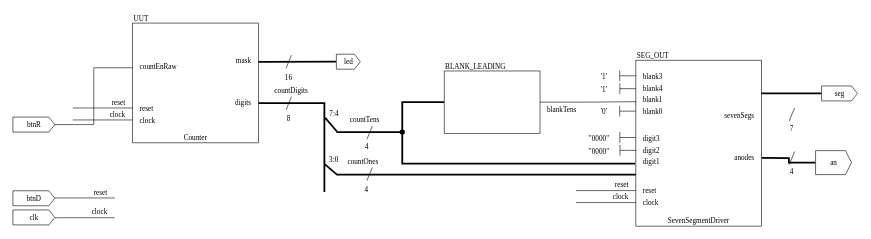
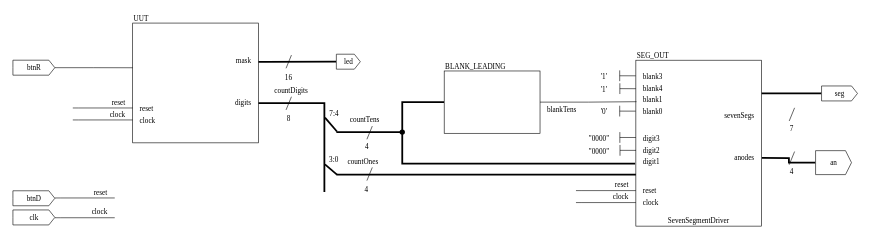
  <mxCell id="0" />
  <mxCell id="1" parent="0" />
  <mxCell id="2" style="edgeStyle=orthogonalEdgeStyle;rounded=0;orthogonalLoop=1;jettySize=auto;html=1;exitX=0;exitY=0.5;exitDx=0;exitDy=0;exitPerimeter=0;entryX=1;entryY=0.48;entryDx=0;entryDy=0;entryPerimeter=0;endArrow=none;endFill=0;strokeWidth=3;fontStyle=0" parent="1" source="77" edge="1"><mxGeometry relative="1" as="geometry"><mxPoint x="1270" y="262.96" as="targetPoint" /></mxGeometry></mxCell>
  <mxCell id="3" style="edgeStyle=orthogonalEdgeStyle;rounded=0;orthogonalLoop=1;jettySize=auto;html=1;exitX=0;exitY=0.5;exitDx=0;exitDy=0;exitPerimeter=0;entryX=0.952;entryY=0.217;entryDx=0;entryDy=0;entryPerimeter=0;endArrow=none;endFill=0;strokeWidth=3;fontStyle=0" parent="1" source="76" edge="1"><mxGeometry relative="1" as="geometry"><mxPoint x="1259.92" y="190.109" as="targetPoint" /></mxGeometry></mxCell>
  <mxCell id="4" value="" style="rounded=0;whiteSpace=wrap;html=1;fontStyle=0" parent="1" vertex="1"><mxGeometry x="220" y="38" width="210" height="200" as="geometry" /></mxCell>
  <mxCell id="5" value="UUT" style="text;html=1;align=left;verticalAlign=bottom;whiteSpace=wrap;rounded=0;fontFamily=Lucida Console;fontStyle=0" parent="1" vertex="1"><mxGeometry x="220" y="20" width="210" height="20" as="geometry" /></mxCell>
- <mxCell id="6" value="Counter" style="text;html=1;align=center;verticalAlign=bottom;whiteSpace=wrap;rounded=0;fontFamily=Lucida Console;fontStyle=0" parent="1" vertex="1"><mxGeometry x="220" y="218" width="210" height="20" as="geometry" /></mxCell>
- <mxCell id="7" value="countEnRaw" style="text;html=1;align=left;verticalAlign=bottom;whiteSpace=wrap;rounded=0;fontFamily=Lucida Console;fontStyle=0" parent="1" vertex="1"><mxGeometry x="230" y="100" width="50" height="20" as="geometry" /></mxCell>
  <mxCell id="8" value="clock" style="text;html=1;align=left;verticalAlign=bottom;whiteSpace=wrap;rounded=0;fontFamily=Lucida Console;fontStyle=0" parent="1" vertex="1"><mxGeometry x="230" y="190" width="50" height="20" as="geometry" /></mxCell>
  <mxCell id="9" value="reset" style="text;html=1;align=left;verticalAlign=bottom;whiteSpace=wrap;rounded=0;fontFamily=Lucida Console;fontStyle=0" parent="1" vertex="1"><mxGeometry x="230" y="170" width="50" height="20" as="geometry" /></mxCell>
  <mxCell id="10" value="" style="endArrow=none;html=1;rounded=0;fontStyle=0" parent="1" edge="1"><mxGeometry width="50" height="50" relative="1" as="geometry"><mxPoint x="120" y="179.75" as="sourcePoint" /><mxPoint x="220" y="179.75" as="targetPoint" /><Array as="points"><mxPoint x="130" y="179.75" /></Array></mxGeometry></mxCell>
  <mxCell id="11" value="reset" style="text;html=1;align=right;verticalAlign=bottom;whiteSpace=wrap;rounded=0;fontFamily=Lucida Console;fontStyle=0" parent="1" vertex="1"><mxGeometry x="140" y="159.75" width="70" height="20" as="geometry" /></mxCell>
  <mxCell id="12" value="" style="endArrow=none;html=1;rounded=0;fontStyle=0" parent="1" edge="1"><mxGeometry width="50" height="50" relative="1" as="geometry"><mxPoint x="120" y="199.75" as="sourcePoint" /><mxPoint x="220" y="199.75" as="targetPoint" /><Array as="points"><mxPoint x="130" y="199.75" /></Array></mxGeometry></mxCell>
  <mxCell id="13" value="clock" style="text;html=1;align=right;verticalAlign=bottom;whiteSpace=wrap;rounded=0;fontFamily=Lucida Console;fontStyle=0" parent="1" vertex="1"><mxGeometry x="140" y="179.75" width="70" height="20" as="geometry" /></mxCell>
  <mxCell id="14" value="digits" style="text;html=1;align=right;verticalAlign=bottom;whiteSpace=wrap;rounded=0;fontFamily=Lucida Console;fontStyle=0" parent="1" vertex="1"><mxGeometry x="370" y="160" width="50" height="20" as="geometry" /></mxCell>
  <mxCell id="15" value="mask" style="text;html=1;align=right;verticalAlign=bottom;whiteSpace=wrap;rounded=0;fontFamily=Lucida Console;fontStyle=0" parent="1" vertex="1"><mxGeometry x="370" y="90" width="50" height="20" as="geometry" /></mxCell>
- <mxCell id="16" value="btnR" style="html=1;shadow=0;dashed=0;align=center;verticalAlign=middle;shape=mxgraph.arrows2.arrow;dy=0;dx=10;notch=0;fontFamily=Lucida Console;fontStyle=0" parent="1" vertex="1"><mxGeometry x="20" y="195" width="70" height="25" as="geometry" /></mxCell>
+ <mxCell id="16" value="btnR" style="html=1;shadow=0;dashed=0;align=center;verticalAlign=middle;shape=mxgraph.arrows2.arrow;dy=0;dx=10;notch=0;fontFamily=Lucida Console;fontStyle=0" parent="1" vertex="1"><mxGeometry x="20" y="100" width="70" height="25" as="geometry" /></mxCell>
  <mxCell id="17" style="edgeStyle=orthogonalEdgeStyle;rounded=0;orthogonalLoop=1;jettySize=auto;html=1;exitX=1;exitY=0.5;exitDx=0;exitDy=0;exitPerimeter=0;entryX=0;entryY=0.373;entryDx=0;entryDy=0;entryPerimeter=0;endArrow=none;endFill=0;fontStyle=0" parent="1" source="16" target="4" edge="1"><mxGeometry relative="1" as="geometry" /></mxCell>
  <mxCell id="18" value="" style="endArrow=none;html=1;rounded=0;fontStyle=0" parent="1" edge="1"><mxGeometry width="50" height="50" relative="1" as="geometry"><mxPoint x="90" y="330" as="sourcePoint" /><mxPoint x="190" y="330" as="targetPoint" /><Array as="points"><mxPoint x="100" y="330" /></Array></mxGeometry></mxCell>
  <mxCell id="19" value="reset" style="text;html=1;align=right;verticalAlign=bottom;whiteSpace=wrap;rounded=0;fontFamily=Lucida Console;fontStyle=0" parent="1" vertex="1"><mxGeometry x="110" y="310" width="70" height="20" as="geometry" /></mxCell>
  <mxCell id="20" value="" style="endArrow=none;html=1;rounded=0;fontStyle=0" parent="1" edge="1"><mxGeometry width="50" height="50" relative="1" as="geometry"><mxPoint x="90" y="363" as="sourcePoint" /><mxPoint x="190" y="363" as="targetPoint" /><Array as="points"><mxPoint x="100" y="363" /></Array></mxGeometry></mxCell>
  <mxCell id="21" value="clock" style="text;html=1;align=right;verticalAlign=bottom;whiteSpace=wrap;rounded=0;fontFamily=Lucida Console;fontStyle=0" parent="1" vertex="1"><mxGeometry x="110" y="343" width="70" height="20" as="geometry" /></mxCell>
  <mxCell id="22" value="btnD" style="html=1;shadow=0;dashed=0;align=center;verticalAlign=middle;shape=mxgraph.arrows2.arrow;dy=0;dx=10;notch=0;fontFamily=Lucida Console;fontStyle=0" parent="1" vertex="1"><mxGeometry x="20" y="318" width="70" height="25" as="geometry" /></mxCell>
  <mxCell id="23" value="clk" style="html=1;shadow=0;dashed=0;align=center;verticalAlign=middle;shape=mxgraph.arrows2.arrow;dy=0;dx=10;notch=0;fontFamily=Lucida Console;fontStyle=0" parent="1" vertex="1"><mxGeometry x="20" y="350" width="70" height="25" as="geometry" /></mxCell>
  <mxCell id="24" value="" style="endArrow=none;html=1;rounded=0;strokeWidth=3;edgeStyle=elbowEdgeStyle;fontStyle=0" parent="1" edge="1"><mxGeometry width="50" height="50" relative="1" as="geometry"><mxPoint x="430" y="171.57" as="sourcePoint" /><mxPoint x="540" y="320" as="targetPoint" /><Array as="points"><mxPoint x="540" y="250" /></Array></mxGeometry></mxCell>
  <mxCell id="25" value="countDigits" style="text;html=1;align=center;verticalAlign=bottom;whiteSpace=wrap;rounded=0;fontFamily=Lucida Console;fontStyle=0" parent="1" vertex="1"><mxGeometry x="430" y="140" width="110" height="20" as="geometry" /></mxCell>
  <mxCell id="26" value="8" style="text;html=1;align=center;verticalAlign=bottom;whiteSpace=wrap;rounded=0;fontFamily=Lucida Console;fontStyle=0" parent="1" vertex="1"><mxGeometry x="450" y="186.75" width="61" height="20" as="geometry" /></mxCell>
  <mxCell id="27" value="" style="endArrow=none;html=1;rounded=0;strokeWidth=3;entryX=0;entryY=0.5;entryDx=0;entryDy=0;entryPerimeter=0;fontStyle=0" parent="1" target="29" edge="1"><mxGeometry width="50" height="50" relative="1" as="geometry"><mxPoint x="430" y="102.82" as="sourcePoint" /><mxPoint x="530" y="102.82" as="targetPoint" /><Array as="points"><mxPoint x="440" y="102.82" /></Array></mxGeometry></mxCell>
  <mxCell id="28" value="16" style="text;html=1;align=center;verticalAlign=bottom;whiteSpace=wrap;rounded=0;fontFamily=Lucida Console;fontStyle=0" parent="1" vertex="1"><mxGeometry x="450" y="118" width="61" height="20" as="geometry" /></mxCell>
  <mxCell id="29" value="led" style="html=1;shadow=0;dashed=0;align=center;verticalAlign=middle;shape=mxgraph.arrows2.arrow;dy=0;dx=10;notch=0;fontFamily=Lucida Console;fontStyle=0" parent="1" vertex="1"><mxGeometry x="560" y="90" width="40" height="25" as="geometry" /></mxCell>
  <mxCell id="30" value="" style="endArrow=none;html=1;rounded=0;strokeWidth=3;fontStyle=0" parent="1" edge="1"><mxGeometry width="50" height="50" relative="1" as="geometry"><mxPoint x="541" y="196" as="sourcePoint" /><mxPoint x="561" y="219" as="targetPoint" /></mxGeometry></mxCell>
  <mxCell id="31" value="" style="endArrow=none;html=1;rounded=0;strokeWidth=3;fontStyle=0" parent="1" edge="1"><mxGeometry width="50" height="50" relative="1" as="geometry"><mxPoint x="541" y="274" as="sourcePoint" /><mxPoint x="561" y="291" as="targetPoint" /></mxGeometry></mxCell>
  <mxCell id="32" value="" style="endArrow=none;html=1;rounded=0;strokeWidth=3;entryX=-0.006;entryY=0.623;entryDx=0;entryDy=0;edgeStyle=elbowEdgeStyle;entryPerimeter=0;fontStyle=0" parent="1" target="41" edge="1"><mxGeometry width="50" height="50" relative="1" as="geometry"><mxPoint x="560" y="220" as="sourcePoint" /><mxPoint x="690" y="241" as="targetPoint" /><Array as="points"><mxPoint x="670" y="273" /></Array></mxGeometry></mxCell>
  <mxCell id="33" value="4" style="text;html=1;align=center;verticalAlign=bottom;whiteSpace=wrap;rounded=0;fontFamily=Lucida Console;fontStyle=0" parent="1" vertex="1"><mxGeometry x="581" y="234" width="61" height="20" as="geometry" /></mxCell>
  <mxCell id="34" value="" style="endArrow=none;html=1;rounded=0;strokeWidth=3;entryX=0.006;entryY=0.69;entryDx=0;entryDy=0;entryPerimeter=0;edgeStyle=elbowEdgeStyle;fontStyle=0" parent="1" target="41" edge="1"><mxGeometry width="50" height="50" relative="1" as="geometry"><mxPoint x="560" y="291" as="sourcePoint" /><mxPoint x="689" y="313" as="targetPoint" /><Array as="points"><mxPoint x="930" y="330" /></Array></mxGeometry></mxCell>
  <mxCell id="35" value="4" style="text;html=1;align=center;verticalAlign=bottom;whiteSpace=wrap;rounded=0;fontFamily=Lucida Console;fontStyle=0" parent="1" vertex="1"><mxGeometry x="580" y="306" width="61" height="20" as="geometry" /></mxCell>
  <mxCell id="36" value="countTens" style="text;html=1;align=left;verticalAlign=bottom;whiteSpace=wrap;rounded=0;fontFamily=Lucida Console;fontStyle=0" parent="1" vertex="1"><mxGeometry x="581" y="188" width="70" height="20" as="geometry" /></mxCell>
  <mxCell id="37" value="countOnes" style="text;html=1;align=left;verticalAlign=bottom;whiteSpace=wrap;rounded=0;fontFamily=Lucida Console;fontStyle=0" parent="1" vertex="1"><mxGeometry x="576.5" y="258" width="70" height="20" as="geometry" /></mxCell>
  <mxCell id="38" value="" style="endArrow=oval;html=1;rounded=0;edgeStyle=orthogonalEdgeStyle;startArrow=none;startFill=0;endFill=1;strokeWidth=3;exitX=0;exitY=0.5;exitDx=0;exitDy=0;fontStyle=0" parent="1" source="39" edge="1"><mxGeometry width="50" height="50" relative="1" as="geometry"><mxPoint x="700" y="400" as="sourcePoint" /><mxPoint x="670" y="220" as="targetPoint" /><Array as="points"><mxPoint x="670" y="170" /></Array></mxGeometry></mxCell>
  <mxCell id="39" value="" style="rounded=0;whiteSpace=wrap;html=1;fontStyle=0" parent="1" vertex="1"><mxGeometry x="740" y="118" width="160" height="104" as="geometry" /></mxCell>
  <mxCell id="40" value="BLANK_LEADING" style="text;html=1;align=left;verticalAlign=bottom;whiteSpace=wrap;rounded=0;fontFamily=Lucida Console;fontStyle=0" parent="1" vertex="1"><mxGeometry x="740" y="100" width="160" height="20" as="geometry" /></mxCell>
  <mxCell id="41" value="" style="rounded=0;whiteSpace=wrap;html=1;fontStyle=0" parent="1" vertex="1"><mxGeometry x="1060" y="100" width="210" height="277" as="geometry" /></mxCell>
  <mxCell id="42" value="SEG_OUT" style="text;html=1;align=left;verticalAlign=bottom;whiteSpace=wrap;rounded=0;fontFamily=Lucida Console;fontStyle=0" parent="1" vertex="1"><mxGeometry x="1060" y="82" width="210" height="20" as="geometry" /></mxCell>
  <mxCell id="43" value="SevenSegmentDriver" style="text;html=1;align=center;verticalAlign=bottom;whiteSpace=wrap;rounded=0;fontFamily=Lucida Console;fontStyle=0" parent="1" vertex="1"><mxGeometry x="1060" y="357" width="210" height="20" as="geometry" /></mxCell>
  <mxCell id="44" value="digit3" style="text;html=1;align=left;verticalAlign=bottom;whiteSpace=wrap;rounded=0;fontFamily=Lucida Console;fontStyle=0" parent="1" vertex="1"><mxGeometry x="1070" y="220" width="50" height="20" as="geometry" /></mxCell>
  <mxCell id="45" value="clock" style="text;html=1;align=left;verticalAlign=bottom;whiteSpace=wrap;rounded=0;fontFamily=Lucida Console;fontStyle=0" parent="1" vertex="1"><mxGeometry x="1070" y="327" width="50" height="20" as="geometry" /></mxCell>
  <mxCell id="46" value="reset" style="text;html=1;align=left;verticalAlign=bottom;whiteSpace=wrap;rounded=0;fontFamily=Lucida Console;fontStyle=0" parent="1" vertex="1"><mxGeometry x="1070" y="307" width="50" height="20" as="geometry" /></mxCell>
  <mxCell id="47" value="anodes" style="text;html=1;align=right;verticalAlign=bottom;whiteSpace=wrap;rounded=0;fontFamily=Lucida Console;fontStyle=0" parent="1" vertex="1"><mxGeometry x="1210" y="252" width="50" height="20" as="geometry" /></mxCell>
  <mxCell id="48" value="sevenSegs" style="text;html=1;align=right;verticalAlign=bottom;whiteSpace=wrap;rounded=0;fontFamily=Lucida Console;fontStyle=0" parent="1" vertex="1"><mxGeometry x="1180" y="182" width="80" height="20" as="geometry" /></mxCell>
  <mxCell id="49" value="digit2" style="text;html=1;align=left;verticalAlign=bottom;whiteSpace=wrap;rounded=0;fontFamily=Lucida Console;fontStyle=0" parent="1" vertex="1"><mxGeometry x="1070" y="240" width="50" height="20" as="geometry" /></mxCell>
  <mxCell id="50" value="digit1" style="text;html=1;align=left;verticalAlign=bottom;whiteSpace=wrap;rounded=0;fontFamily=Lucida Console;fontStyle=0" parent="1" vertex="1"><mxGeometry x="1070" y="259" width="50" height="20" as="geometry" /></mxCell>
  <mxCell id="51" value="blank3" style="text;html=1;align=left;verticalAlign=bottom;whiteSpace=wrap;rounded=0;fontFamily=Lucida Console;fontStyle=0" parent="1" vertex="1"><mxGeometry x="1070" y="117" width="50" height="20" as="geometry" /></mxCell>
  <mxCell id="52" value="blank4" style="text;html=1;align=left;verticalAlign=bottom;whiteSpace=wrap;rounded=0;fontFamily=Lucida Console;fontStyle=0" parent="1" vertex="1"><mxGeometry x="1070" y="137" width="50" height="20" as="geometry" /></mxCell>
  <mxCell id="53" value="blank1" style="text;html=1;align=left;verticalAlign=bottom;whiteSpace=wrap;rounded=0;fontFamily=Lucida Console;fontStyle=0" parent="1" vertex="1"><mxGeometry x="1070" y="156" width="50" height="20" as="geometry" /></mxCell>
  <mxCell id="54" value="blank0" style="text;html=1;align=left;verticalAlign=bottom;whiteSpace=wrap;rounded=0;fontFamily=Lucida Console;fontStyle=0" parent="1" vertex="1"><mxGeometry x="1070" y="176" width="50" height="20" as="geometry" /></mxCell>
  <mxCell id="55" value="" style="endArrow=none;html=1;rounded=0;fontStyle=0" parent="1" edge="1"><mxGeometry width="50" height="50" relative="1" as="geometry"><mxPoint x="960" y="317.69" as="sourcePoint" /><mxPoint x="1060" y="317.69" as="targetPoint" /><Array as="points"><mxPoint x="970" y="317.69" /></Array></mxGeometry></mxCell>
  <mxCell id="56" value="reset" style="text;html=1;align=right;verticalAlign=bottom;whiteSpace=wrap;rounded=0;fontFamily=Lucida Console;fontStyle=0" parent="1" vertex="1"><mxGeometry x="980" y="297.69" width="70" height="20" as="geometry" /></mxCell>
  <mxCell id="57" value="" style="endArrow=none;html=1;rounded=0;fontStyle=0" parent="1" edge="1"><mxGeometry width="50" height="50" relative="1" as="geometry"><mxPoint x="960" y="337.69" as="sourcePoint" /><mxPoint x="1060" y="337.69" as="targetPoint" /><Array as="points"><mxPoint x="970" y="337.69" /></Array></mxGeometry></mxCell>
  <mxCell id="58" value="clock" style="text;html=1;align=right;verticalAlign=bottom;whiteSpace=wrap;rounded=0;fontFamily=Lucida Console;fontStyle=0" parent="1" vertex="1"><mxGeometry x="980" y="317.69" width="70" height="20" as="geometry" /></mxCell>
  <mxCell id="59" value="" style="endArrow=none;html=1;rounded=0;entryX=-0.006;entryY=0.419;entryDx=0;entryDy=0;entryPerimeter=0;fontStyle=0" parent="1" edge="1"><mxGeometry width="50" height="50" relative="1" as="geometry"><mxPoint x="1033" y="126" as="sourcePoint" /><mxPoint x="1059.74" y="126.063" as="targetPoint" /></mxGeometry></mxCell>
  <mxCell id="60" value="" style="endArrow=none;html=1;rounded=0;fontStyle=0" parent="1" edge="1"><mxGeometry width="50" height="50" relative="1" as="geometry"><mxPoint x="1033" y="135" as="sourcePoint" /><mxPoint x="1033" y="117" as="targetPoint" /></mxGeometry></mxCell>
  <mxCell id="61" value="'1'" style="text;html=1;align=left;verticalAlign=bottom;whiteSpace=wrap;rounded=0;fontFamily=Lucida Console;fontStyle=0" parent="1" vertex="1"><mxGeometry x="1000" y="117" width="30" height="20" as="geometry" /></mxCell>
  <mxCell id="62" value="" style="endArrow=none;html=1;rounded=0;entryX=-0.006;entryY=0.419;entryDx=0;entryDy=0;entryPerimeter=0;fontStyle=0" parent="1" edge="1"><mxGeometry width="50" height="50" relative="1" as="geometry"><mxPoint x="1033.26" y="147.5" as="sourcePoint" /><mxPoint x="1060" y="147.563" as="targetPoint" /></mxGeometry></mxCell>
  <mxCell id="63" value="" style="endArrow=none;html=1;rounded=0;fontStyle=0" parent="1" edge="1"><mxGeometry width="50" height="50" relative="1" as="geometry"><mxPoint x="1033.26" y="156.5" as="sourcePoint" /><mxPoint x="1033.26" y="138.5" as="targetPoint" /></mxGeometry></mxCell>
  <mxCell id="64" value="'1'" style="text;html=1;align=left;verticalAlign=bottom;whiteSpace=wrap;rounded=0;fontFamily=Lucida Console;fontStyle=0" parent="1" vertex="1"><mxGeometry x="1000.26" y="138.5" width="30" height="20" as="geometry" /></mxCell>
  <mxCell id="65" value="" style="endArrow=none;html=1;rounded=0;entryX=-0.006;entryY=0.419;entryDx=0;entryDy=0;entryPerimeter=0;fontStyle=0" parent="1" edge="1"><mxGeometry width="50" height="50" relative="1" as="geometry"><mxPoint x="1033" y="185" as="sourcePoint" /><mxPoint x="1059.74" y="185.063" as="targetPoint" /></mxGeometry></mxCell>
  <mxCell id="66" value="" style="endArrow=none;html=1;rounded=0;fontStyle=0" parent="1" edge="1"><mxGeometry width="50" height="50" relative="1" as="geometry"><mxPoint x="1033" y="194" as="sourcePoint" /><mxPoint x="1033" y="176" as="targetPoint" /></mxGeometry></mxCell>
  <mxCell id="67" value="'0'" style="text;html=1;align=left;verticalAlign=bottom;whiteSpace=wrap;rounded=0;fontFamily=Lucida Console;fontStyle=0" parent="1" vertex="1"><mxGeometry x="1000" y="176" width="30" height="20" as="geometry" /></mxCell>
  <mxCell id="68" style="edgeStyle=orthogonalEdgeStyle;rounded=0;orthogonalLoop=1;jettySize=auto;html=1;exitX=1;exitY=0.5;exitDx=0;exitDy=0;entryX=0.005;entryY=0.575;entryDx=0;entryDy=0;entryPerimeter=0;endArrow=none;endFill=0;fontStyle=0" parent="1" source="39" edge="1"><mxGeometry relative="1" as="geometry"><mxPoint x="1061.05" y="169.275" as="targetPoint" /></mxGeometry></mxCell>
  <mxCell id="69" value="" style="endArrow=none;html=1;rounded=0;entryX=-0.006;entryY=0.419;entryDx=0;entryDy=0;entryPerimeter=0;fontStyle=0" parent="1" edge="1"><mxGeometry width="50" height="50" relative="1" as="geometry"><mxPoint x="1033.26" y="229" as="sourcePoint" /><mxPoint x="1060" y="229.063" as="targetPoint" /></mxGeometry></mxCell>
  <mxCell id="70" value="" style="endArrow=none;html=1;rounded=0;fontStyle=0" parent="1" edge="1"><mxGeometry width="50" height="50" relative="1" as="geometry"><mxPoint x="1033.26" y="238" as="sourcePoint" /><mxPoint x="1033.26" y="220" as="targetPoint" /></mxGeometry></mxCell>
  <mxCell id="71" value="&quot;0000&quot;" style="text;html=1;align=left;verticalAlign=bottom;whiteSpace=wrap;rounded=0;fontFamily=Lucida Console;fontStyle=0" parent="1" vertex="1"><mxGeometry x="980" y="220" width="50.26" height="20" as="geometry" /></mxCell>
  <mxCell id="72" value="" style="endArrow=none;html=1;rounded=0;entryX=-0.006;entryY=0.419;entryDx=0;entryDy=0;entryPerimeter=0;fontStyle=0" parent="1" edge="1"><mxGeometry width="50" height="50" relative="1" as="geometry"><mxPoint x="1033.52" y="250.5" as="sourcePoint" /><mxPoint x="1060.26" y="250.563" as="targetPoint" /></mxGeometry></mxCell>
  <mxCell id="73" value="" style="endArrow=none;html=1;rounded=0;fontStyle=0" parent="1" edge="1"><mxGeometry width="50" height="50" relative="1" as="geometry"><mxPoint x="1033.52" y="259.5" as="sourcePoint" /><mxPoint x="1033.52" y="241.5" as="targetPoint" /></mxGeometry></mxCell>
  <mxCell id="74" value="&quot;0000&quot;" style="text;html=1;align=left;verticalAlign=bottom;whiteSpace=wrap;rounded=0;fontFamily=Lucida Console;fontStyle=0" parent="1" vertex="1"><mxGeometry x="980" y="241.5" width="50.52" height="20" as="geometry" /></mxCell>
  <mxCell id="75" value="blankTens" style="text;html=1;align=left;verticalAlign=bottom;whiteSpace=wrap;rounded=0;fontFamily=Lucida Console;fontStyle=0" parent="1" vertex="1"><mxGeometry x="910" y="172" width="50.26" height="20" as="geometry" /></mxCell>
  <mxCell id="76" value="seg" style="html=1;shadow=0;dashed=0;align=center;verticalAlign=middle;shape=mxgraph.arrows2.arrow;dy=0;dx=10;notch=0;fontFamily=Lucida Console;fontStyle=0" parent="1" vertex="1"><mxGeometry x="1370" y="143" width="60" height="25" as="geometry" /></mxCell>
  <mxCell id="77" value="an" style="html=1;shadow=0;dashed=0;align=center;verticalAlign=middle;shape=mxgraph.arrows2.arrow;dy=0;dx=10;notch=0;fontFamily=Lucida Console;fontStyle=0" parent="1" vertex="1"><mxGeometry x="1360" y="251" width="60" height="40" as="geometry" /></mxCell>
  <mxCell id="78" value="4" style="text;html=1;align=center;verticalAlign=bottom;whiteSpace=wrap;rounded=0;fontFamily=Lucida Console;fontStyle=0" parent="1" vertex="1"><mxGeometry x="1290" y="276" width="61" height="20" as="geometry" /></mxCell>
  <mxCell id="79" value="7" style="text;html=1;align=center;verticalAlign=bottom;whiteSpace=wrap;rounded=0;fontFamily=Lucida Console;fontStyle=0" parent="1" vertex="1"><mxGeometry x="1290" y="203" width="61" height="20" as="geometry" /></mxCell>
  <mxCell id="80" value="" style="endArrow=none;html=1;rounded=0;strokeWidth=1;fontStyle=0" parent="1" edge="1"><mxGeometry width="50" height="50" relative="1" as="geometry"><mxPoint x="476" y="113.5" as="sourcePoint" /><mxPoint x="485" y="91.5" as="targetPoint" /></mxGeometry></mxCell>
  <mxCell id="81" value="" style="endArrow=none;html=1;rounded=0;strokeWidth=1;fontStyle=0;align=center;" parent="1" edge="1"><mxGeometry width="50" height="50" relative="1" as="geometry"><mxPoint x="476" y="183" as="sourcePoint" /><mxPoint x="485" y="161" as="targetPoint" /></mxGeometry></mxCell>
  <mxCell id="82" value="" style="endArrow=none;html=1;rounded=0;strokeWidth=1;fontStyle=0" parent="1" edge="1"><mxGeometry width="50" height="50" relative="1" as="geometry"><mxPoint x="611" y="232" as="sourcePoint" /><mxPoint x="620" y="210" as="targetPoint" /></mxGeometry></mxCell>
  <mxCell id="83" value="" style="endArrow=none;html=1;rounded=0;strokeWidth=1;fontStyle=0" parent="1" edge="1"><mxGeometry width="50" height="50" relative="1" as="geometry"><mxPoint x="611" y="301" as="sourcePoint" /><mxPoint x="620" y="279" as="targetPoint" /></mxGeometry></mxCell>
  <mxCell id="84" value="" style="endArrow=none;html=1;rounded=0;strokeWidth=1;fontStyle=0" parent="1" edge="1"><mxGeometry width="50" height="50" relative="1" as="geometry"><mxPoint x="1316" y="274.5" as="sourcePoint" /><mxPoint x="1325" y="252.5" as="targetPoint" /></mxGeometry></mxCell>
  <mxCell id="85" value="" style="endArrow=none;html=1;rounded=0;strokeWidth=1;fontStyle=0" parent="1" edge="1"><mxGeometry width="50" height="50" relative="1" as="geometry"><mxPoint x="1316" y="201.5" as="sourcePoint" /><mxPoint x="1325" y="179.5" as="targetPoint" /></mxGeometry></mxCell>
  <mxCell id="86" value="7:4" style="text;html=1;align=center;verticalAlign=bottom;whiteSpace=wrap;rounded=0;fontFamily=Lucida Console;fontStyle=0" parent="1" vertex="1"><mxGeometry x="540.5" y="178" width="31" height="20" as="geometry" /></mxCell>
  <mxCell id="87" value="3:0" style="text;html=1;align=center;verticalAlign=bottom;whiteSpace=wrap;rounded=0;fontFamily=Lucida Console;fontStyle=0" parent="1" vertex="1"><mxGeometry x="540.5" y="256" width="30" height="20" as="geometry" /></mxCell>
